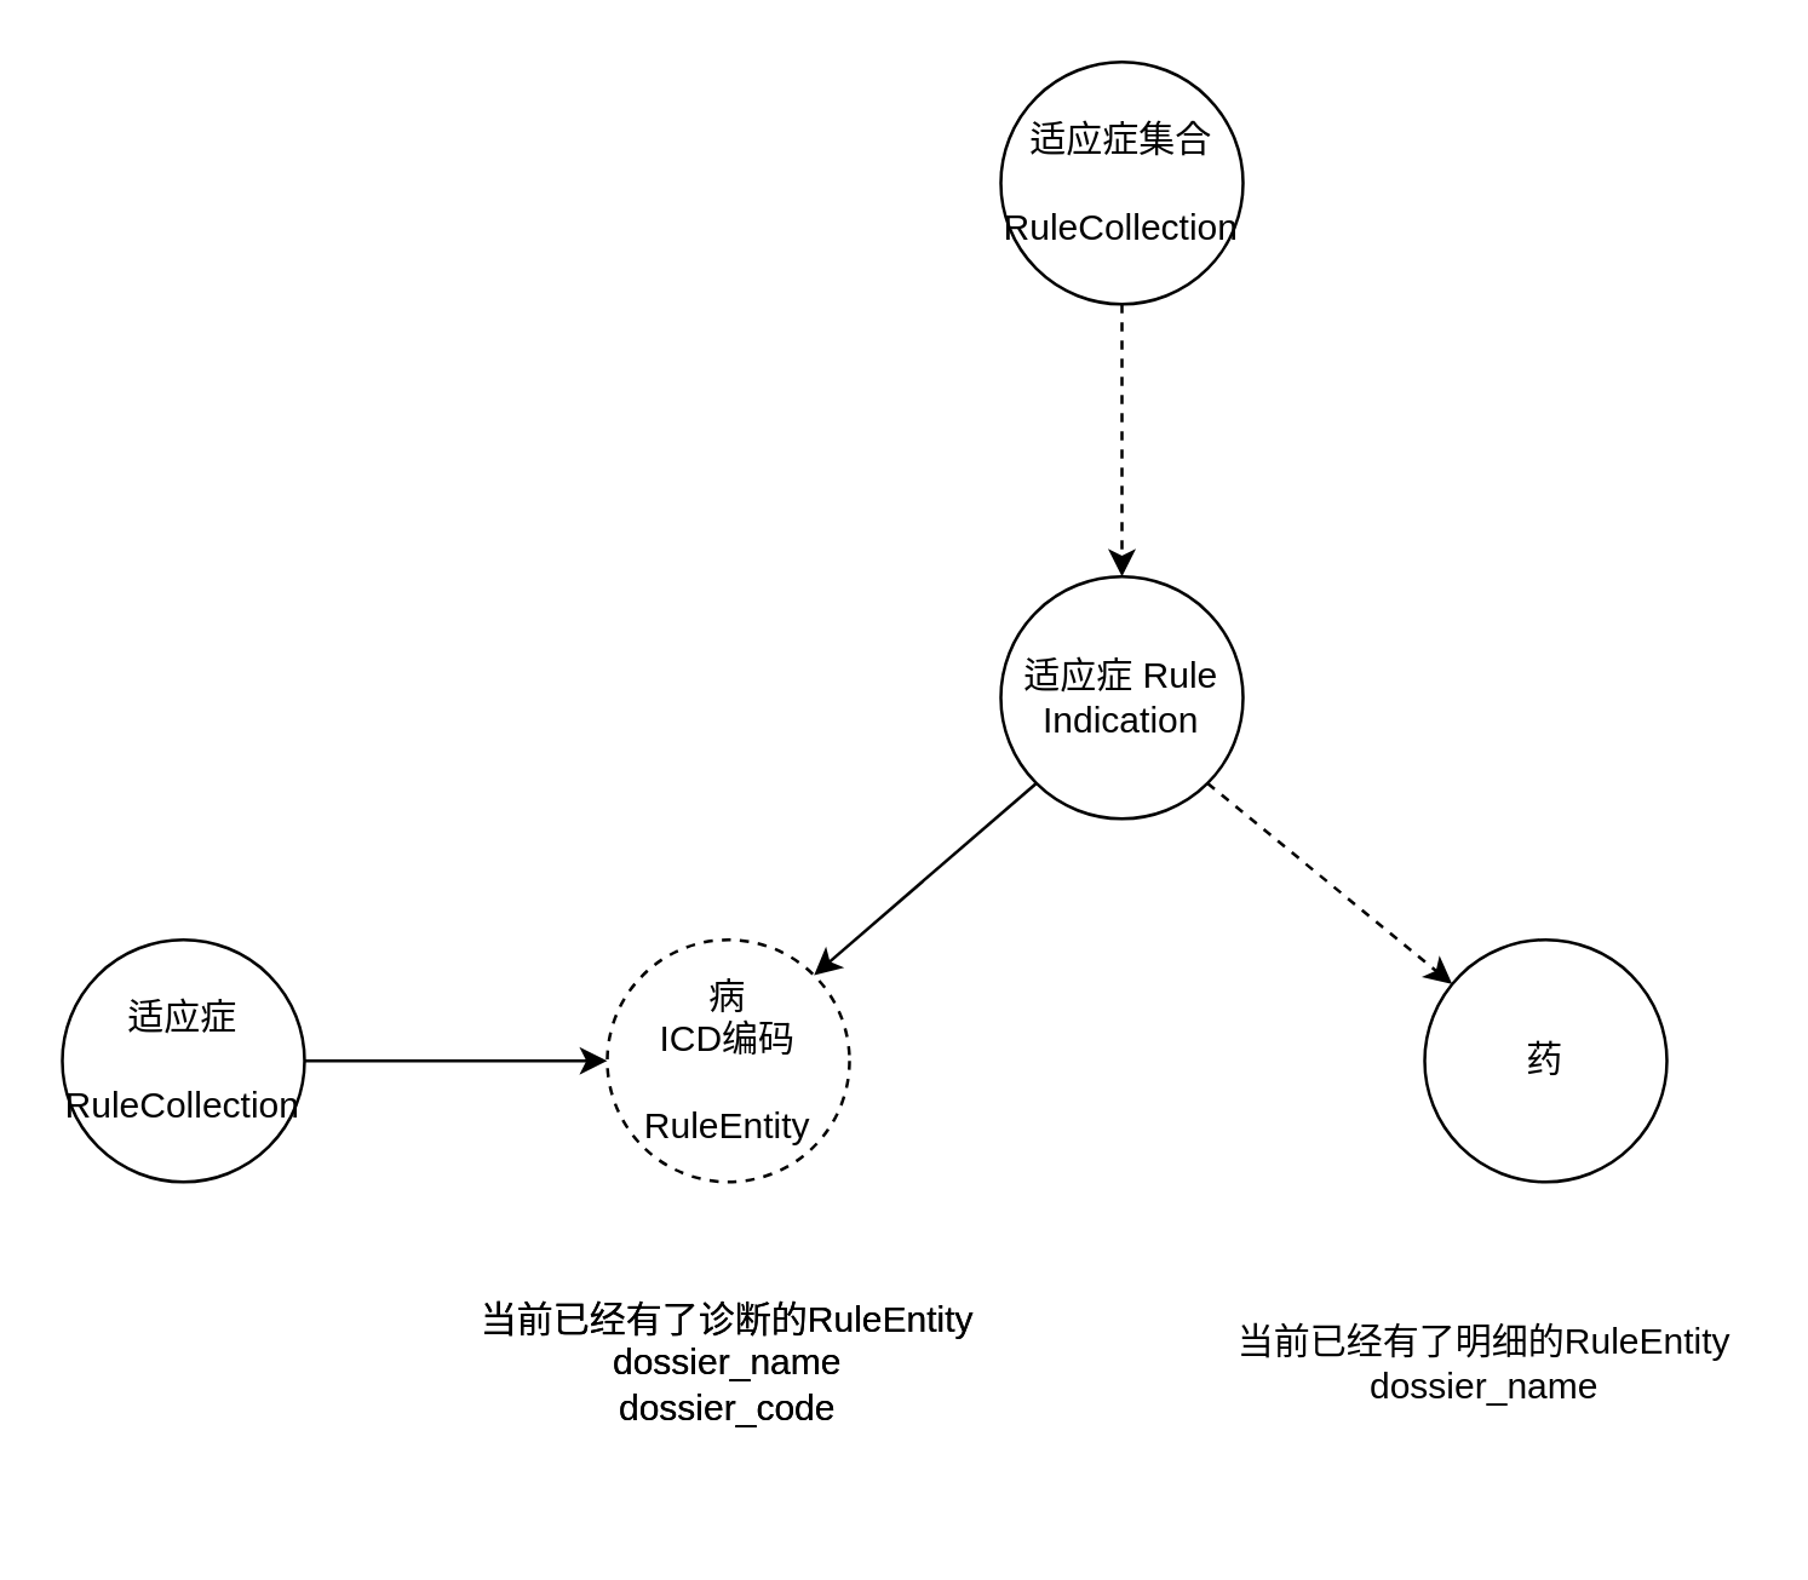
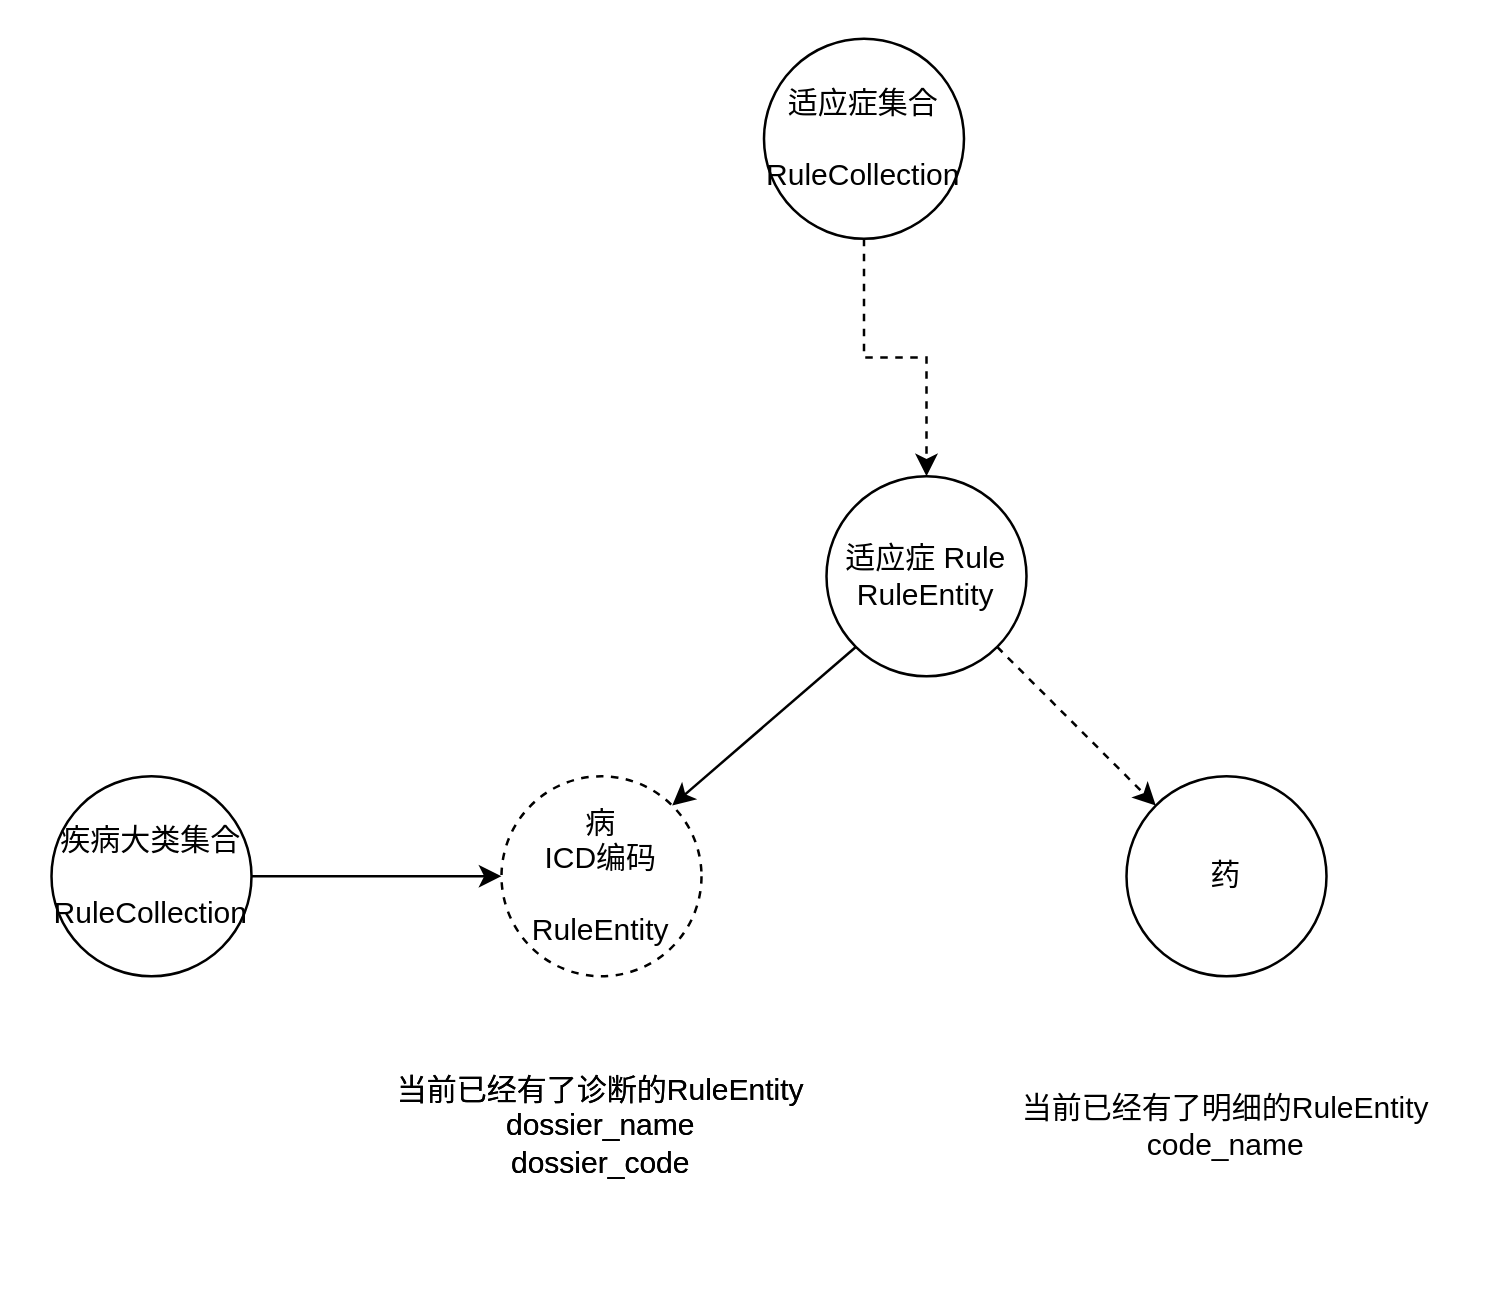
  <mxCell id="0" />
  <mxCell id="1" parent="0" />
  <mxCell id="2" value="病&lt;br&gt;ICD编码&lt;br&gt;&lt;br&gt;RuleEntity" style="ellipse;whiteSpace=wrap;html=1;aspect=fixed;dashed=1;" vertex="1" parent="1"><mxGeometry x="200" y="310" width="80" height="80" as="geometry" /></mxCell>
  <mxCell id="3" style="edgeStyle=orthogonalEdgeStyle;rounded=0;orthogonalLoop=1;jettySize=auto;html=1;exitX=1;exitY=0.5;exitDx=0;exitDy=0;" edge="1" parent="1" source="4" target="2"><mxGeometry relative="1" as="geometry" /></mxCell>
- <mxCell id="4" value="适应症&lt;br&gt;&lt;br&gt;RuleCollection" style="ellipse;whiteSpace=wrap;html=1;aspect=fixed;" vertex="1" parent="1"><mxGeometry x="20" y="310" width="80" height="80" as="geometry" /></mxCell>
- <mxCell id="5" value="药" style="ellipse;whiteSpace=wrap;html=1;aspect=fixed;" vertex="1" parent="1"><mxGeometry x="470" y="310" width="80" height="80" as="geometry" /></mxCell>
- <mxCell id="6" value="适应症 Rule&lt;br&gt;Indication" style="ellipse;whiteSpace=wrap;html=1;aspect=fixed;" vertex="1" parent="1"><mxGeometry x="330" y="190" width="80" height="80" as="geometry" /></mxCell>
+ <mxCell id="4" value="疾病大类集合&lt;br&gt;&lt;br&gt;RuleCollection" style="ellipse;whiteSpace=wrap;html=1;aspect=fixed;" vertex="1" parent="1"><mxGeometry x="20" y="310" width="80" height="80" as="geometry" /></mxCell>
+ <mxCell id="5" value="药" style="ellipse;whiteSpace=wrap;html=1;aspect=fixed;" vertex="1" parent="1"><mxGeometry x="450" y="310" width="80" height="80" as="geometry" /></mxCell>
+ <mxCell id="6" value="适应症 Rule&lt;br&gt;RuleEntity" style="ellipse;whiteSpace=wrap;html=1;aspect=fixed;" vertex="1" parent="1"><mxGeometry x="330" y="190" width="80" height="80" as="geometry" /></mxCell>
  <mxCell id="7" value="" style="endArrow=classic;html=1;rounded=0;exitX=0;exitY=1;exitDx=0;exitDy=0;entryX=1;entryY=0;entryDx=0;entryDy=0;" edge="1" parent="1" source="6" target="2"><mxGeometry width="50" height="50" relative="1" as="geometry"><mxPoint x="540" y="640" as="sourcePoint" /><mxPoint x="590" y="590" as="targetPoint" /></mxGeometry></mxCell>
  <mxCell id="8" value="" style="endArrow=classic;html=1;rounded=0;exitX=1;exitY=1;exitDx=0;exitDy=0;dashed=1;" edge="1" parent="1" source="6" target="5"><mxGeometry width="50" height="50" relative="1" as="geometry"><mxPoint x="352" y="268" as="sourcePoint" /><mxPoint x="278" y="332" as="targetPoint" /></mxGeometry></mxCell>
  <mxCell id="9" value="当前已经有了诊断的RuleEntity&lt;br&gt;dossier_name&lt;br&gt;dossier_code" style="text;html=1;strokeColor=none;fillColor=none;align=center;verticalAlign=middle;whiteSpace=wrap;rounded=0;" vertex="1" parent="1"><mxGeometry x="155" y="400" width="170" height="100" as="geometry" /></mxCell>
  <mxCell id="10" value="当前已经有了诊断的RuleEntity&lt;br&gt;dossier_name&lt;br&gt;dossier_code" style="text;html=1;strokeColor=none;fillColor=none;align=center;verticalAlign=middle;whiteSpace=wrap;rounded=0;" vertex="1" parent="1"><mxGeometry x="155" y="400" width="170" height="100" as="geometry" /></mxCell>
- <mxCell id="11" value="当前已经有了明细的RuleEntity&lt;br&gt;dossier_name" style="text;html=1;strokeColor=none;fillColor=none;align=center;verticalAlign=middle;whiteSpace=wrap;rounded=0;" vertex="1" parent="1"><mxGeometry x="405" y="400" width="170" height="100" as="geometry" /></mxCell>
+ <mxCell id="11" value="当前已经有了明细的RuleEntity&lt;br&gt;code_name" style="text;html=1;strokeColor=none;fillColor=none;align=center;verticalAlign=middle;whiteSpace=wrap;rounded=0;" vertex="1" parent="1"><mxGeometry x="405" y="400" width="170" height="100" as="geometry" /></mxCell>
  <mxCell id="12" style="edgeStyle=orthogonalEdgeStyle;rounded=0;orthogonalLoop=1;jettySize=auto;html=1;exitX=0.5;exitY=1;exitDx=0;exitDy=0;entryX=0.5;entryY=0;entryDx=0;entryDy=0;dashed=1;" edge="1" parent="1" source="13" target="6"><mxGeometry relative="1" as="geometry" /></mxCell>
- <mxCell id="13" value="适应症集合&lt;br&gt;&lt;br&gt;RuleCollection" style="ellipse;whiteSpace=wrap;html=1;aspect=fixed;" vertex="1" parent="1"><mxGeometry x="330" y="20" width="80" height="80" as="geometry" /></mxCell>
+ <mxCell id="13" value="适应症集合&lt;br&gt;&lt;br&gt;RuleCollection" style="ellipse;whiteSpace=wrap;html=1;aspect=fixed;" vertex="1" parent="1"><mxGeometry x="305" y="15" width="80" height="80" as="geometry" /></mxCell>
